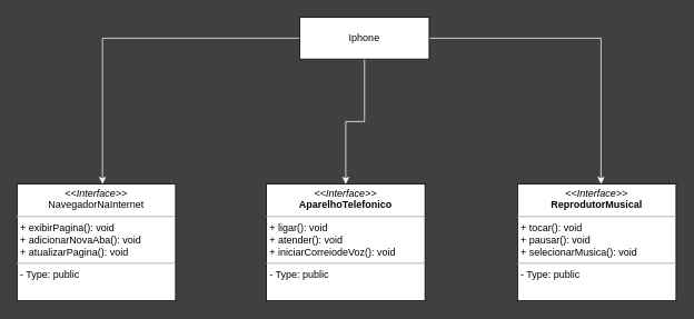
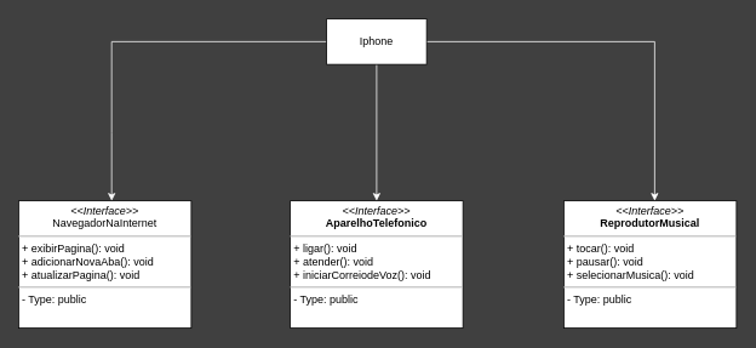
  <mxCell id="0" />
  <mxCell id="1" parent="0" />
  <mxCell id="2" style="edgeStyle=orthogonalEdgeStyle;rounded=0;orthogonalLoop=1;jettySize=auto;html=1;strokeColor=#FFFFFF;" parent="1" source="5" target="6" edge="1"><mxGeometry relative="1" as="geometry"><mxPoint x="414" y="210" as="targetPoint" /></mxGeometry></mxCell>
  <mxCell id="3" style="edgeStyle=orthogonalEdgeStyle;rounded=0;orthogonalLoop=1;jettySize=auto;html=1;strokeColor=#FFFFFF;" parent="1" source="5" target="7" edge="1"><mxGeometry relative="1" as="geometry"><mxPoint x="720" y="210" as="targetPoint" /><Array as="points"><mxPoint x="720" y="45" /></Array></mxGeometry></mxCell>
  <mxCell id="4" style="edgeStyle=orthogonalEdgeStyle;rounded=0;orthogonalLoop=1;jettySize=auto;html=1;entryX=0.539;entryY=0;entryDx=0;entryDy=0;entryPerimeter=0;strokeColor=#FAFAFA;" parent="1" source="5" target="8" edge="1"><mxGeometry relative="1" as="geometry"><mxPoint x="80" y="45" as="targetPoint" /></mxGeometry></mxCell>
- <mxCell id="5" value="Iphone" style="html=1;whiteSpace=wrap;" parent="1" vertex="1"><mxGeometry x="359" y="20" width="155" height="50" as="geometry" /></mxCell>
+ <mxCell id="5" value="Iphone" style="html=1;whiteSpace=wrap;" parent="1" vertex="1"><mxGeometry x="359" y="20" width="110" height="50" as="geometry" /></mxCell>
  <mxCell id="6" value="&lt;p style=&quot;margin:0px;margin-top:4px;text-align:center;&quot;&gt;&lt;i&gt;&amp;lt;&amp;lt;Interface&amp;gt;&amp;gt;&lt;/i&gt;&lt;br&gt;&lt;b&gt;AparelhoTelefonico&lt;/b&gt;&lt;/p&gt;&lt;hr size=&quot;1&quot;&gt;&lt;p style=&quot;margin:0px;margin-left:4px;&quot;&gt;+ ligar(): void&lt;br&gt;+ atender(): void&lt;/p&gt;&lt;p style=&quot;margin:0px;margin-left:4px;&quot;&gt;+ iniciarCorreiodeVoz(): void&lt;/p&gt;&lt;hr size=&quot;1&quot;&gt;&lt;p style=&quot;margin:0px;margin-left:4px;&quot;&gt;- Type: public&lt;br&gt;&lt;/p&gt;&lt;p style=&quot;margin:0px;margin-left:4px;&quot;&gt;&lt;br&gt;&lt;/p&gt;" style="verticalAlign=top;align=left;overflow=fill;fontSize=12;fontFamily=Helvetica;html=1;whiteSpace=wrap;" parent="1" vertex="1"><mxGeometry x="319" y="220" width="190" height="140" as="geometry" /></mxCell>
  <mxCell id="7" value="&lt;p style=&quot;margin:0px;margin-top:4px;text-align:center;&quot;&gt;&lt;i&gt;&amp;lt;&amp;lt;Interface&amp;gt;&amp;gt;&lt;/i&gt;&lt;br&gt;&lt;b&gt;ReprodutorMusical&lt;/b&gt;&lt;/p&gt;&lt;hr size=&quot;1&quot;&gt;&lt;p style=&quot;margin:0px;margin-left:4px;&quot;&gt;+ tocar(): void&lt;br&gt;+ pausar(): void&lt;/p&gt;&lt;p style=&quot;margin:0px;margin-left:4px;&quot;&gt;+ selecionarMusica(): void&lt;/p&gt;&lt;hr size=&quot;1&quot;&gt;&lt;p style=&quot;margin:0px;margin-left:4px;&quot;&gt;- Type: public&lt;/p&gt;&lt;p style=&quot;margin:0px;margin-left:4px;&quot;&gt;&lt;br&gt;&lt;/p&gt;" style="verticalAlign=top;align=left;overflow=fill;fontSize=12;fontFamily=Helvetica;html=1;whiteSpace=wrap;" parent="1" vertex="1"><mxGeometry x="620" y="220" width="190" height="140" as="geometry" /></mxCell>
  <mxCell id="8" value="&lt;p style=&quot;margin:0px;margin-top:4px;text-align:center;&quot;&gt;&lt;i&gt;&amp;lt;&amp;lt;Interface&amp;gt;&amp;gt;&lt;/i&gt;&lt;br&gt;NavegadorNaInternet&lt;/p&gt;&lt;hr size=&quot;1&quot;&gt;&lt;p style=&quot;margin:0px;margin-left:4px;&quot;&gt;+ exibirPagina(): void&lt;br&gt;+ adicionarNovaAba(): void&lt;/p&gt;&lt;p style=&quot;margin:0px;margin-left:4px;&quot;&gt;+ atualizarPagina(): void&lt;/p&gt;&lt;hr size=&quot;1&quot;&gt;&lt;p style=&quot;margin:0px;margin-left:4px;&quot;&gt;- Type: public&lt;br&gt;&lt;/p&gt;&lt;p style=&quot;margin:0px;margin-left:4px;&quot;&gt;&lt;br&gt;&lt;/p&gt;" style="verticalAlign=top;align=left;overflow=fill;fontSize=12;fontFamily=Helvetica;html=1;whiteSpace=wrap;" parent="1" vertex="1"><mxGeometry x="20" y="220" width="190" height="140" as="geometry" /></mxCell>
